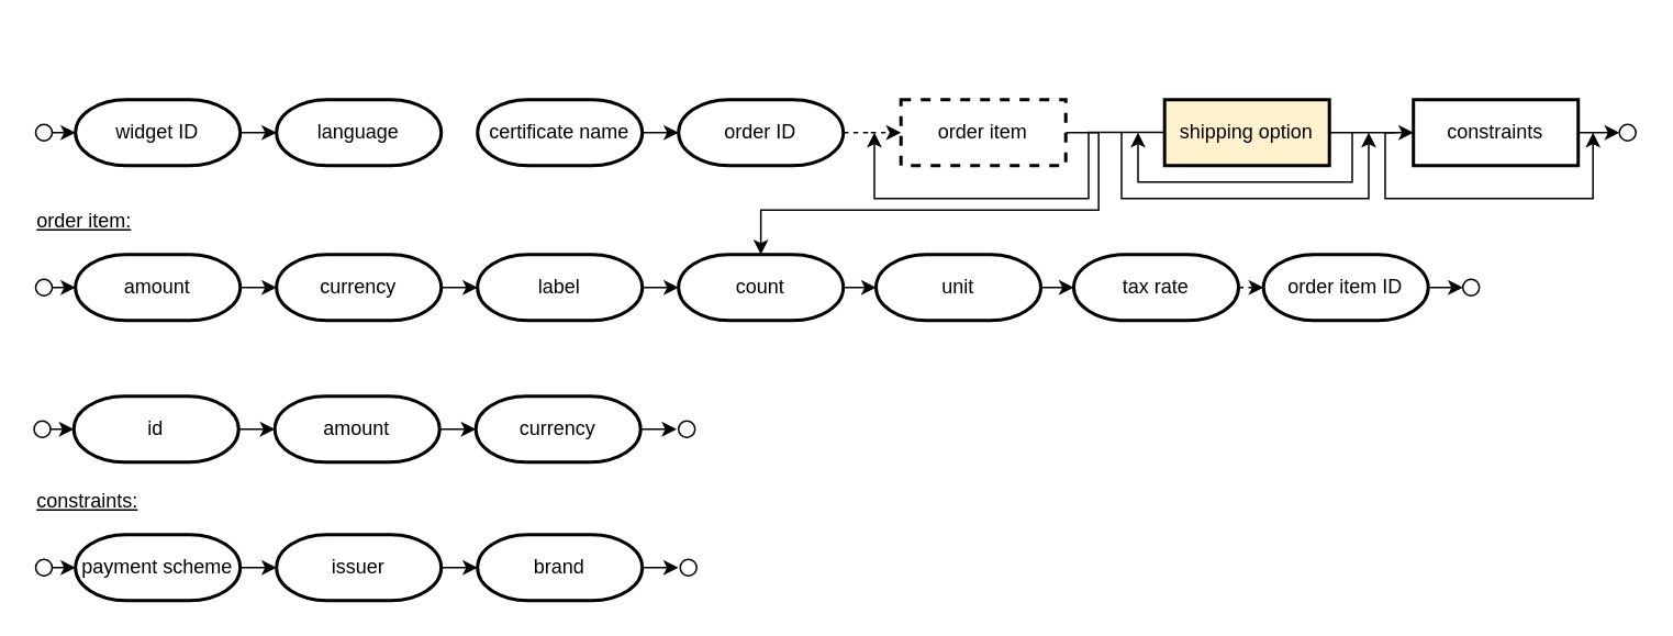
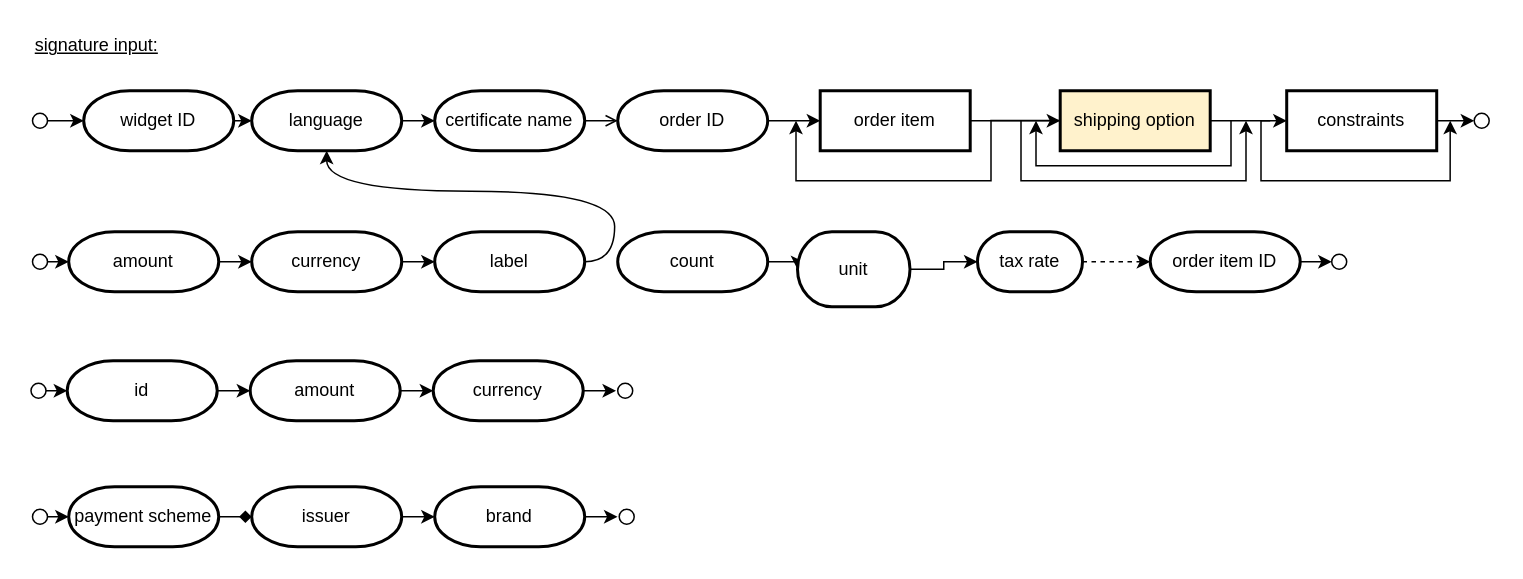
  <mxCell id="0" />
  <mxCell id="1" parent="0" />
- <mxCell id="2" style="edgeStyle=orthogonalEdgeStyle;rounded=0;orthogonalLoop=1;jettySize=auto;html=1;exitX=1;exitY=0.5;exitDx=0;exitDy=0;" edge="1" parent="1" source="4" target="31"><mxGeometry relative="1" as="geometry" /></mxCell>
+ <mxCell id="2" style="edgeStyle=orthogonalEdgeStyle;rounded=0;orthogonalLoop=1;jettySize=auto;html=1;exitX=1;exitY=0.5;exitDx=0;exitDy=0;entryX=0;entryY=0.5;entryDx=0;entryDy=0;" edge="1" parent="1" source="4" target="11"><mxGeometry relative="1" as="geometry" /></mxCell>
  <mxCell id="3" style="edgeStyle=orthogonalEdgeStyle;rounded=0;orthogonalLoop=1;jettySize=auto;html=1;" edge="1" parent="1"><mxGeometry relative="1" as="geometry"><mxPoint x="530" y="80" as="targetPoint" /><mxPoint x="761" y="79.86" as="sourcePoint" /><Array as="points"><mxPoint x="660" y="80" /><mxPoint x="660" y="120" /><mxPoint x="530" y="120" /></Array></mxGeometry></mxCell>
- <mxCell id="4" value="order item" style="rounded=0;whiteSpace=wrap;html=1;absoluteArcSize=1;arcSize=14;strokeWidth=2;comic=0;dashed=1;" vertex="1" parent="1"><mxGeometry x="546.14" y="60" width="100" height="40" as="geometry" /></mxCell>
+ <mxCell id="4" value="order item" style="rounded=0;whiteSpace=wrap;html=1;absoluteArcSize=1;arcSize=14;strokeWidth=2;comic=0;" vertex="1" parent="1"><mxGeometry x="546.14" y="60" width="100" height="40" as="geometry" /></mxCell>
  <mxCell id="5" style="edgeStyle=orthogonalEdgeStyle;rounded=0;orthogonalLoop=1;jettySize=auto;html=1;exitX=0.5;exitY=1;exitDx=0;exitDy=0;exitPerimeter=0;" edge="1" parent="1" source="7" target="7"><mxGeometry relative="1" as="geometry" /></mxCell>
  <mxCell id="6" style="edgeStyle=orthogonalEdgeStyle;curved=1;rounded=0;orthogonalLoop=1;jettySize=auto;html=1;exitX=1;exitY=0.5;exitDx=0;exitDy=0;exitPerimeter=0;entryX=0;entryY=0.5;entryDx=0;entryDy=0;entryPerimeter=0;" edge="1" parent="1" source="7" target="14"><mxGeometry relative="1" as="geometry" /></mxCell>
- <mxCell id="7" value="&lt;span&gt;widget ID&lt;/span&gt;" style="strokeWidth=2;html=1;shape=mxgraph.flowchart.terminator;whiteSpace=wrap;rounded=1;comic=0;" vertex="1" parent="1"><mxGeometry x="45.14" y="60" width="100" height="40" as="geometry" /></mxCell>
+ <mxCell id="7" value="&lt;span&gt;widget ID&lt;/span&gt;" style="strokeWidth=2;html=1;shape=mxgraph.flowchart.terminator;whiteSpace=wrap;rounded=1;comic=0;" vertex="1" parent="1"><mxGeometry x="55.14" y="60" width="100" height="40" as="geometry" /></mxCell>
  <mxCell id="8" style="edgeStyle=orthogonalEdgeStyle;rounded=0;orthogonalLoop=1;jettySize=auto;html=1;exitX=1;exitY=0.5;exitDx=0;exitDy=0;entryX=0;entryY=0.5;entryDx=0;entryDy=0;" edge="1" parent="1" source="11" target="12"><mxGeometry relative="1" as="geometry" /></mxCell>
  <mxCell id="9" style="edgeStyle=orthogonalEdgeStyle;rounded=0;orthogonalLoop=1;jettySize=auto;html=1;" edge="1" parent="1"><mxGeometry relative="1" as="geometry"><mxPoint x="846.14" y="80" as="sourcePoint" /><mxPoint x="966.14" y="80" as="targetPoint" /><Array as="points"><mxPoint x="840" y="80" /><mxPoint x="840" y="120" /><mxPoint x="966" y="120" /></Array></mxGeometry></mxCell>
  <mxCell id="10" style="edgeStyle=orthogonalEdgeStyle;rounded=0;orthogonalLoop=1;jettySize=auto;html=1;" edge="1" parent="1"><mxGeometry relative="1" as="geometry"><mxPoint x="690" y="80" as="targetPoint" /><mxPoint x="820" y="80" as="sourcePoint" /><Array as="points"><mxPoint x="820" y="110" /><mxPoint x="690" y="110" /></Array></mxGeometry></mxCell>
  <mxCell id="11" value="shipping option" style="rounded=0;whiteSpace=wrap;html=1;absoluteArcSize=1;arcSize=14;strokeWidth=2;comic=0;fillColor=#fff2cc;" vertex="1" parent="1"><mxGeometry x="706.14" y="60" width="100" height="40" as="geometry" /></mxCell>
  <mxCell id="12" value="constraints" style="rounded=0;whiteSpace=wrap;html=1;absoluteArcSize=1;arcSize=14;strokeWidth=2;comic=0;" vertex="1" parent="1"><mxGeometry x="857.14" y="60" width="100" height="40" as="geometry" /></mxCell>
+ <mxCell id="13" style="edgeStyle=orthogonalEdgeStyle;curved=1;rounded=0;orthogonalLoop=1;jettySize=auto;html=1;exitX=1;exitY=0.5;exitDx=0;exitDy=0;exitPerimeter=0;entryX=0;entryY=0.5;entryDx=0;entryDy=0;entryPerimeter=0;" edge="1" parent="1" source="14" target="16"><mxGeometry relative="1" as="geometry" /></mxCell>
  <mxCell id="14" value="&lt;span&gt;language&lt;/span&gt;" style="strokeWidth=2;html=1;shape=mxgraph.flowchart.terminator;whiteSpace=wrap;rounded=1;comic=0;" vertex="1" parent="1"><mxGeometry x="167.14" y="60" width="100" height="40" as="geometry" /></mxCell>
- <mxCell id="15" style="edgeStyle=orthogonalEdgeStyle;curved=1;rounded=0;orthogonalLoop=1;jettySize=auto;html=1;exitX=1;exitY=0.5;exitDx=0;exitDy=0;exitPerimeter=0;entryX=0;entryY=0.5;entryDx=0;entryDy=0;entryPerimeter=0;" edge="1" parent="1" source="16" target="18"><mxGeometry relative="1" as="geometry"><mxPoint x="396.14" y="80" as="sourcePoint" /></mxGeometry></mxCell>
+ <mxCell id="15" style="edgeStyle=orthogonalEdgeStyle;curved=1;rounded=0;orthogonalLoop=1;jettySize=auto;html=1;exitX=1;exitY=0.5;exitDx=0;exitDy=0;exitPerimeter=0;entryX=0;entryY=0.5;entryDx=0;entryDy=0;entryPerimeter=0;endArrow=open;" edge="1" parent="1" source="16" target="18"><mxGeometry relative="1" as="geometry"><mxPoint x="396.14" y="80" as="sourcePoint" /></mxGeometry></mxCell>
  <mxCell id="16" value="&lt;span&gt;certificate name&lt;/span&gt;" style="strokeWidth=2;html=1;shape=mxgraph.flowchart.terminator;whiteSpace=wrap;rounded=1;comic=0;" vertex="1" parent="1"><mxGeometry x="289.14" y="60" width="100" height="40" as="geometry" /></mxCell>
- <mxCell id="17" style="edgeStyle=orthogonalEdgeStyle;curved=1;rounded=0;orthogonalLoop=1;jettySize=auto;html=1;exitX=1;exitY=0.5;exitDx=0;exitDy=0;exitPerimeter=0;dashed=1;" edge="1" parent="1" source="18" target="4"><mxGeometry relative="1" as="geometry" /></mxCell>
+ <mxCell id="17" style="edgeStyle=orthogonalEdgeStyle;curved=1;rounded=0;orthogonalLoop=1;jettySize=auto;html=1;exitX=1;exitY=0.5;exitDx=0;exitDy=0;exitPerimeter=0;" edge="1" parent="1" source="18" target="4"><mxGeometry relative="1" as="geometry" /></mxCell>
  <mxCell id="18" value="&lt;span&gt;order ID&lt;/span&gt;" style="strokeWidth=2;html=1;shape=mxgraph.flowchart.terminator;whiteSpace=wrap;rounded=1;comic=0;" vertex="1" parent="1"><mxGeometry x="411.14" y="60" width="100" height="40" as="geometry" /></mxCell>
  <mxCell id="19" value="" style="ellipse;whiteSpace=wrap;html=1;aspect=fixed;rounded=0;comic=0;strokeWidth=1;" vertex="1" parent="1"><mxGeometry x="982.14" y="75" width="10" height="10" as="geometry" /></mxCell>
  <mxCell id="20" style="edgeStyle=orthogonalEdgeStyle;rounded=0;orthogonalLoop=1;jettySize=auto;html=1;exitX=1;exitY=0.5;exitDx=0;exitDy=0;entryX=0;entryY=0.5;entryDx=0;entryDy=0;" edge="1" parent="1" source="12" target="19"><mxGeometry relative="1" as="geometry"><mxPoint x="837.14" y="90" as="sourcePoint" /><mxPoint x="867.14" y="90" as="targetPoint" /></mxGeometry></mxCell>
  <mxCell id="21" style="edgeStyle=orthogonalEdgeStyle;rounded=0;orthogonalLoop=1;jettySize=auto;html=1;exitX=1;exitY=0.5;exitDx=0;exitDy=0;entryX=0;entryY=0.5;entryDx=0;entryDy=0;entryPerimeter=0;" edge="1" parent="1" source="22" target="7"><mxGeometry relative="1" as="geometry" /></mxCell>
  <mxCell id="22" value="" style="ellipse;whiteSpace=wrap;html=1;aspect=fixed;rounded=0;comic=0;strokeWidth=1;" vertex="1" parent="1"><mxGeometry x="21" y="75" width="10" height="10" as="geometry" /></mxCell>
  <mxCell id="23" style="edgeStyle=orthogonalEdgeStyle;rounded=0;orthogonalLoop=1;jettySize=auto;html=1;exitX=0.5;exitY=1;exitDx=0;exitDy=0;exitPerimeter=0;" edge="1" parent="1" source="25" target="25"><mxGeometry relative="1" as="geometry" /></mxCell>
  <mxCell id="24" style="edgeStyle=orthogonalEdgeStyle;curved=1;rounded=0;orthogonalLoop=1;jettySize=auto;html=1;exitX=1;exitY=0.5;exitDx=0;exitDy=0;exitPerimeter=0;entryX=0;entryY=0.5;entryDx=0;entryDy=0;entryPerimeter=0;" edge="1" parent="1" source="25" target="27"><mxGeometry relative="1" as="geometry" /></mxCell>
  <mxCell id="25" value="&lt;span&gt;amount&lt;/span&gt;" style="strokeWidth=2;html=1;shape=mxgraph.flowchart.terminator;whiteSpace=wrap;rounded=1;comic=0;" vertex="1" parent="1"><mxGeometry x="45.14" y="154" width="100" height="40" as="geometry" /></mxCell>
  <mxCell id="26" style="edgeStyle=orthogonalEdgeStyle;curved=1;rounded=0;orthogonalLoop=1;jettySize=auto;html=1;exitX=1;exitY=0.5;exitDx=0;exitDy=0;exitPerimeter=0;entryX=0;entryY=0.5;entryDx=0;entryDy=0;entryPerimeter=0;" edge="1" parent="1" source="27" target="29"><mxGeometry relative="1" as="geometry" /></mxCell>
  <mxCell id="27" value="&lt;span&gt;currency&lt;/span&gt;" style="strokeWidth=2;html=1;shape=mxgraph.flowchart.terminator;whiteSpace=wrap;rounded=1;comic=0;" vertex="1" parent="1"><mxGeometry x="167.14" y="154" width="100" height="40" as="geometry" /></mxCell>
- <mxCell id="28" style="edgeStyle=orthogonalEdgeStyle;curved=1;rounded=0;orthogonalLoop=1;jettySize=auto;html=1;exitX=1;exitY=0.5;exitDx=0;exitDy=0;exitPerimeter=0;entryX=0;entryY=0.5;entryDx=0;entryDy=0;entryPerimeter=0;" edge="1" parent="1" source="29" target="31"><mxGeometry relative="1" as="geometry"><mxPoint x="396.14" y="174" as="sourcePoint" /></mxGeometry></mxCell>
+ <mxCell id="28" style="edgeStyle=orthogonalEdgeStyle;curved=1;rounded=0;orthogonalLoop=1;jettySize=auto;html=1;exitX=1;exitY=0.5;exitDx=0;exitDy=0;exitPerimeter=0;" edge="1" parent="1" source="29" target="14"><mxGeometry relative="1" as="geometry"><mxPoint x="396.14" y="174" as="sourcePoint" /></mxGeometry></mxCell>
  <mxCell id="29" value="&lt;span&gt;label&lt;/span&gt;" style="strokeWidth=2;html=1;shape=mxgraph.flowchart.terminator;whiteSpace=wrap;rounded=1;comic=0;" vertex="1" parent="1"><mxGeometry x="289.14" y="154" width="100" height="40" as="geometry" /></mxCell>
  <mxCell id="30" style="edgeStyle=orthogonalEdgeStyle;rounded=0;orthogonalLoop=1;jettySize=auto;html=1;exitX=1;exitY=0.5;exitDx=0;exitDy=0;exitPerimeter=0;entryX=0;entryY=0.5;entryDx=0;entryDy=0;entryPerimeter=0;" edge="1" parent="1" source="31" target="37"><mxGeometry relative="1" as="geometry" /></mxCell>
  <mxCell id="31" value="&lt;span&gt;count&lt;/span&gt;" style="strokeWidth=2;html=1;shape=mxgraph.flowchart.terminator;whiteSpace=wrap;rounded=1;comic=0;" vertex="1" parent="1"><mxGeometry x="411.14" y="154" width="100" height="40" as="geometry" /></mxCell>
  <mxCell id="32" value="" style="ellipse;whiteSpace=wrap;html=1;aspect=fixed;rounded=0;comic=0;strokeWidth=1;" vertex="1" parent="1"><mxGeometry x="887.14" y="169" width="10" height="10" as="geometry" /></mxCell>
  <mxCell id="33" style="edgeStyle=orthogonalEdgeStyle;rounded=0;orthogonalLoop=1;jettySize=auto;html=1;exitX=1;exitY=0.5;exitDx=0;exitDy=0;entryX=0;entryY=0.5;entryDx=0;entryDy=0;exitPerimeter=0;" edge="1" parent="1" source="40" target="32"><mxGeometry relative="1" as="geometry"><mxPoint x="896.14" y="174" as="sourcePoint" /><mxPoint x="806.14" y="184" as="targetPoint" /></mxGeometry></mxCell>
  <mxCell id="34" style="edgeStyle=orthogonalEdgeStyle;rounded=0;orthogonalLoop=1;jettySize=auto;html=1;exitX=1;exitY=0.5;exitDx=0;exitDy=0;entryX=0;entryY=0.5;entryDx=0;entryDy=0;entryPerimeter=0;" edge="1" parent="1" source="35" target="25"><mxGeometry relative="1" as="geometry" /></mxCell>
  <mxCell id="35" value="" style="ellipse;whiteSpace=wrap;html=1;aspect=fixed;rounded=0;comic=0;strokeWidth=1;" vertex="1" parent="1"><mxGeometry x="21" y="169" width="10" height="10" as="geometry" /></mxCell>
  <mxCell id="36" style="edgeStyle=orthogonalEdgeStyle;rounded=0;orthogonalLoop=1;jettySize=auto;html=1;exitX=1;exitY=0.5;exitDx=0;exitDy=0;exitPerimeter=0;entryX=0;entryY=0.5;entryDx=0;entryDy=0;entryPerimeter=0;" edge="1" parent="1" source="37" target="39"><mxGeometry relative="1" as="geometry" /></mxCell>
- <mxCell id="37" value="&lt;span&gt;unit&lt;/span&gt;" style="strokeWidth=2;html=1;shape=mxgraph.flowchart.terminator;whiteSpace=wrap;rounded=1;comic=0;" vertex="1" parent="1"><mxGeometry x="531" y="154" width="100" height="40" as="geometry" /></mxCell>
+ <mxCell id="37" value="&lt;span&gt;unit&lt;/span&gt;" style="strokeWidth=2;html=1;shape=mxgraph.flowchart.terminator;whiteSpace=wrap;rounded=1;comic=0;" vertex="1" parent="1"><mxGeometry x="531" y="154" width="75" height="50" as="geometry" /></mxCell>
  <mxCell id="38" style="edgeStyle=orthogonalEdgeStyle;rounded=0;orthogonalLoop=1;jettySize=auto;html=1;exitX=1;exitY=0.5;exitDx=0;exitDy=0;exitPerimeter=0;entryX=0;entryY=0.5;entryDx=0;entryDy=0;entryPerimeter=0;dashed=1;" edge="1" parent="1" source="39" target="40"><mxGeometry relative="1" as="geometry" /></mxCell>
- <mxCell id="39" value="&lt;span&gt;tax rate&lt;/span&gt;" style="strokeWidth=2;html=1;shape=mxgraph.flowchart.terminator;whiteSpace=wrap;rounded=1;comic=0;" vertex="1" parent="1"><mxGeometry x="651" y="154" width="100" height="40" as="geometry" /></mxCell>
+ <mxCell id="39" value="&lt;span&gt;tax rate&lt;/span&gt;" style="strokeWidth=2;html=1;shape=mxgraph.flowchart.terminator;whiteSpace=wrap;rounded=1;comic=0;" vertex="1" parent="1"><mxGeometry x="651" y="154" width="70" height="40" as="geometry" /></mxCell>
  <mxCell id="40" value="&lt;span&gt;order item ID&lt;/span&gt;" style="strokeWidth=2;html=1;shape=mxgraph.flowchart.terminator;whiteSpace=wrap;rounded=1;comic=0;" vertex="1" parent="1"><mxGeometry x="766.14" y="154" width="100" height="40" as="geometry" /></mxCell>
  <mxCell id="41" style="edgeStyle=orthogonalEdgeStyle;rounded=0;orthogonalLoop=1;jettySize=auto;html=1;exitX=0.5;exitY=1;exitDx=0;exitDy=0;exitPerimeter=0;" edge="1" parent="1" source="43" target="43"><mxGeometry relative="1" as="geometry" /></mxCell>
  <mxCell id="42" style="edgeStyle=orthogonalEdgeStyle;curved=1;rounded=0;orthogonalLoop=1;jettySize=auto;html=1;exitX=1;exitY=0.5;exitDx=0;exitDy=0;exitPerimeter=0;entryX=0;entryY=0.5;entryDx=0;entryDy=0;entryPerimeter=0;" edge="1" parent="1" source="43" target="45"><mxGeometry relative="1" as="geometry" /></mxCell>
  <mxCell id="43" value="&lt;span&gt;id&lt;/span&gt;" style="strokeWidth=2;html=1;shape=mxgraph.flowchart.terminator;whiteSpace=wrap;rounded=1;comic=0;" vertex="1" parent="1"><mxGeometry x="44.14" y="240" width="100" height="40" as="geometry" /></mxCell>
  <mxCell id="44" style="edgeStyle=orthogonalEdgeStyle;curved=1;rounded=0;orthogonalLoop=1;jettySize=auto;html=1;exitX=1;exitY=0.5;exitDx=0;exitDy=0;exitPerimeter=0;entryX=0;entryY=0.5;entryDx=0;entryDy=0;entryPerimeter=0;" edge="1" parent="1" source="45" target="47"><mxGeometry relative="1" as="geometry" /></mxCell>
  <mxCell id="45" value="&lt;span&gt;amount&lt;/span&gt;" style="strokeWidth=2;html=1;shape=mxgraph.flowchart.terminator;whiteSpace=wrap;rounded=1;comic=0;" vertex="1" parent="1"><mxGeometry x="166.14" y="240" width="100" height="40" as="geometry" /></mxCell>
  <mxCell id="46" style="edgeStyle=orthogonalEdgeStyle;curved=1;rounded=0;orthogonalLoop=1;jettySize=auto;html=1;exitX=1;exitY=0.5;exitDx=0;exitDy=0;exitPerimeter=0;" edge="1" parent="1" source="47"><mxGeometry relative="1" as="geometry"><mxPoint x="395.14" y="260" as="sourcePoint" /><mxPoint x="410" y="260" as="targetPoint" /></mxGeometry></mxCell>
  <mxCell id="47" value="&lt;span&gt;currency&lt;/span&gt;" style="strokeWidth=2;html=1;shape=mxgraph.flowchart.terminator;whiteSpace=wrap;rounded=1;comic=0;" vertex="1" parent="1"><mxGeometry x="288.14" y="240" width="100" height="40" as="geometry" /></mxCell>
  <mxCell id="48" value="" style="ellipse;whiteSpace=wrap;html=1;aspect=fixed;rounded=0;comic=0;strokeWidth=1;" vertex="1" parent="1"><mxGeometry x="411.14" y="255" width="10" height="10" as="geometry" /></mxCell>
  <mxCell id="49" style="edgeStyle=orthogonalEdgeStyle;rounded=0;orthogonalLoop=1;jettySize=auto;html=1;exitX=1;exitY=0.5;exitDx=0;exitDy=0;entryX=0;entryY=0.5;entryDx=0;entryDy=0;entryPerimeter=0;" edge="1" parent="1" source="50" target="43"><mxGeometry relative="1" as="geometry" /></mxCell>
  <mxCell id="50" value="" style="ellipse;whiteSpace=wrap;html=1;aspect=fixed;rounded=0;comic=0;strokeWidth=1;" vertex="1" parent="1"><mxGeometry x="20" y="255" width="10" height="10" as="geometry" /></mxCell>
  <mxCell id="51" style="edgeStyle=orthogonalEdgeStyle;rounded=0;orthogonalLoop=1;jettySize=auto;html=1;exitX=0.5;exitY=1;exitDx=0;exitDy=0;exitPerimeter=0;" edge="1" parent="1" source="53" target="53"><mxGeometry relative="1" as="geometry" /></mxCell>
- <mxCell id="52" style="edgeStyle=orthogonalEdgeStyle;curved=1;rounded=0;orthogonalLoop=1;jettySize=auto;html=1;exitX=1;exitY=0.5;exitDx=0;exitDy=0;exitPerimeter=0;entryX=0;entryY=0.5;entryDx=0;entryDy=0;entryPerimeter=0;" edge="1" parent="1" source="53" target="55"><mxGeometry relative="1" as="geometry" /></mxCell>
+ <mxCell id="52" style="edgeStyle=orthogonalEdgeStyle;curved=1;rounded=0;orthogonalLoop=1;jettySize=auto;html=1;exitX=1;exitY=0.5;exitDx=0;exitDy=0;exitPerimeter=0;entryX=0;entryY=0.5;entryDx=0;entryDy=0;entryPerimeter=0;endArrow=diamond;" edge="1" parent="1" source="53" target="55"><mxGeometry relative="1" as="geometry" /></mxCell>
  <mxCell id="53" value="&lt;span&gt;payment scheme&lt;/span&gt;" style="strokeWidth=2;html=1;shape=mxgraph.flowchart.terminator;whiteSpace=wrap;rounded=1;comic=0;" vertex="1" parent="1"><mxGeometry x="45.14" y="324" width="100" height="40" as="geometry" /></mxCell>
  <mxCell id="54" style="edgeStyle=orthogonalEdgeStyle;curved=1;rounded=0;orthogonalLoop=1;jettySize=auto;html=1;exitX=1;exitY=0.5;exitDx=0;exitDy=0;exitPerimeter=0;entryX=0;entryY=0.5;entryDx=0;entryDy=0;entryPerimeter=0;" edge="1" parent="1" source="55" target="57"><mxGeometry relative="1" as="geometry" /></mxCell>
  <mxCell id="55" value="&lt;span&gt;issuer&lt;/span&gt;" style="strokeWidth=2;html=1;shape=mxgraph.flowchart.terminator;whiteSpace=wrap;rounded=1;comic=0;" vertex="1" parent="1"><mxGeometry x="167.14" y="324" width="100" height="40" as="geometry" /></mxCell>
  <mxCell id="56" style="edgeStyle=orthogonalEdgeStyle;curved=1;rounded=0;orthogonalLoop=1;jettySize=auto;html=1;exitX=1;exitY=0.5;exitDx=0;exitDy=0;exitPerimeter=0;" edge="1" parent="1" source="57"><mxGeometry relative="1" as="geometry"><mxPoint x="396.14" y="344" as="sourcePoint" /><mxPoint x="411" y="344" as="targetPoint" /></mxGeometry></mxCell>
  <mxCell id="57" value="&lt;span&gt;brand&lt;/span&gt;" style="strokeWidth=2;html=1;shape=mxgraph.flowchart.terminator;whiteSpace=wrap;rounded=1;comic=0;" vertex="1" parent="1"><mxGeometry x="289.14" y="324" width="100" height="40" as="geometry" /></mxCell>
  <mxCell id="58" value="" style="ellipse;whiteSpace=wrap;html=1;aspect=fixed;rounded=0;comic=0;strokeWidth=1;" vertex="1" parent="1"><mxGeometry x="412.14" y="339" width="10" height="10" as="geometry" /></mxCell>
  <mxCell id="59" style="edgeStyle=orthogonalEdgeStyle;rounded=0;orthogonalLoop=1;jettySize=auto;html=1;exitX=1;exitY=0.5;exitDx=0;exitDy=0;entryX=0;entryY=0.5;entryDx=0;entryDy=0;entryPerimeter=0;" edge="1" parent="1" source="60" target="53"><mxGeometry relative="1" as="geometry" /></mxCell>
  <mxCell id="60" value="" style="ellipse;whiteSpace=wrap;html=1;aspect=fixed;rounded=0;comic=0;strokeWidth=1;" vertex="1" parent="1"><mxGeometry x="21" y="339" width="10" height="10" as="geometry" /></mxCell>
- <mxCell id="62" value="order item:" style="text;html=1;strokeColor=none;fillColor=none;align=left;verticalAlign=middle;whiteSpace=wrap;rounded=0;comic=0;fontStyle=4" vertex="1" parent="1"><mxGeometry x="20" y="124" width="70" height="20" as="geometry" /></mxCell>
- <mxCell id="63" value="constraints:" style="text;html=1;strokeColor=none;fillColor=none;align=left;verticalAlign=middle;whiteSpace=wrap;rounded=0;comic=0;fontStyle=4" vertex="1" parent="1"><mxGeometry x="20" y="294" width="80" height="20" as="geometry" /></mxCell>
+ <mxCell id="61" value="signature input:" style="text;html=1;strokeColor=none;fillColor=none;align=left;verticalAlign=middle;whiteSpace=wrap;rounded=0;comic=0;fontStyle=4" vertex="1" parent="1"><mxGeometry x="21" width="89" height="20" as="geometry" y="20" /></mxCell>
  <mxCell id="64" style="edgeStyle=orthogonalEdgeStyle;rounded=0;orthogonalLoop=1;jettySize=auto;html=1;" edge="1" parent="1"><mxGeometry relative="1" as="geometry"><mxPoint x="680" y="80" as="sourcePoint" /><mxPoint x="830" y="80" as="targetPoint" /><Array as="points"><mxPoint x="680" y="120" /><mxPoint x="830" y="120" /></Array></mxGeometry></mxCell>
